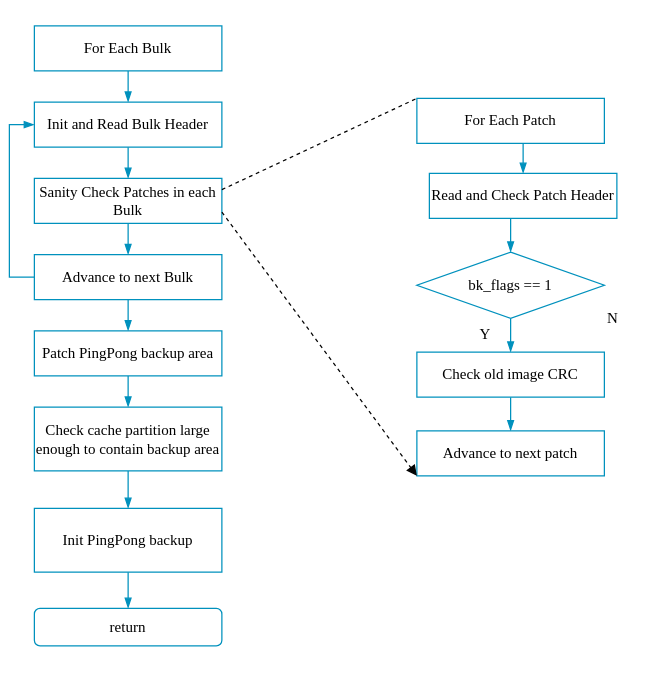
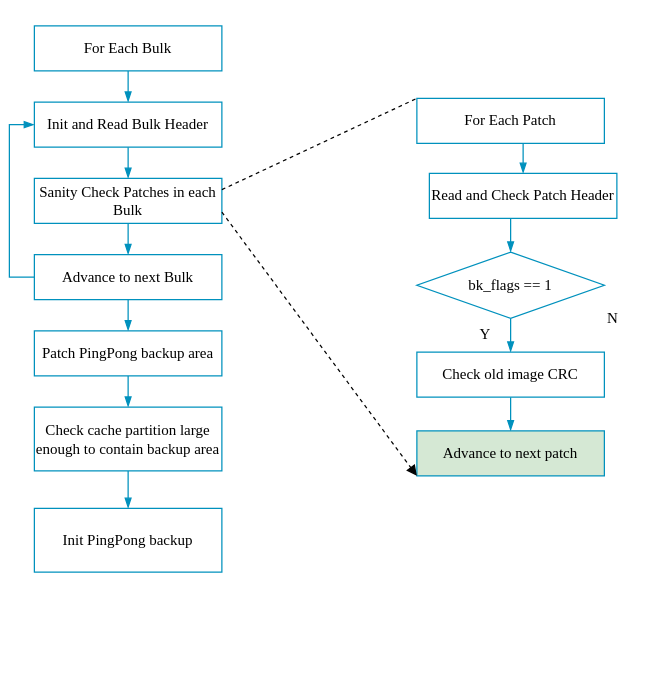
  <mxCell id="0" />
  <mxCell id="1" parent="0" />
  <mxCell id="2" style="edgeStyle=orthogonalEdgeStyle;rounded=0;orthogonalLoop=1;jettySize=auto;html=1;exitX=0.5;exitY=1;exitDx=0;exitDy=0;entryX=0.5;entryY=0;entryDx=0;entryDy=0;endArrow=blockThin;endFill=1;strokeColor=#0091BD;fontFamily=Gill Sans Nova;fontSize=12;fontColor=#4D4D4D;" parent="1" source="3" target="5" edge="1"><mxGeometry relative="1" as="geometry" /></mxCell>
  <mxCell id="3" value="For Each Bulk" style="rounded=0;whiteSpace=wrap;html=1;strokeColor=#0091bd;fontFamily=Gill Sans Nova;" parent="1" vertex="1"><mxGeometry x="20" y="20" width="150" height="36" as="geometry" /></mxCell>
  <mxCell id="4" style="edgeStyle=orthogonalEdgeStyle;rounded=0;orthogonalLoop=1;jettySize=auto;html=1;exitX=0.5;exitY=1;exitDx=0;exitDy=0;endArrow=blockThin;endFill=1;strokeColor=#0091BD;fontFamily=Gill Sans Nova;fontSize=12;fontColor=#4D4D4D;" parent="1" source="5" target="7" edge="1"><mxGeometry relative="1" as="geometry" /></mxCell>
  <mxCell id="5" value="Init and Read Bulk Header" style="rounded=0;whiteSpace=wrap;html=1;strokeColor=#0091bd;fontFamily=Gill Sans Nova;labelBackgroundColor=none;fontStyle=0" parent="1" vertex="1"><mxGeometry x="20" y="81" width="150" height="36" as="geometry" /></mxCell>
  <mxCell id="6" style="edgeStyle=orthogonalEdgeStyle;rounded=0;orthogonalLoop=1;jettySize=auto;html=1;exitX=0.5;exitY=1;exitDx=0;exitDy=0;entryX=0.5;entryY=0;entryDx=0;entryDy=0;endArrow=blockThin;endFill=1;strokeColor=#0091BD;fontFamily=Gill Sans Nova;fontSize=12;fontColor=#4D4D4D;" parent="1" source="7" target="10" edge="1"><mxGeometry relative="1" as="geometry" /></mxCell>
  <mxCell id="7" value="Sanity Check Patches in each Bulk" style="rounded=0;whiteSpace=wrap;html=1;strokeColor=#0091bd;fontFamily=Gill Sans Nova;labelBackgroundColor=none;fontStyle=0" parent="1" vertex="1"><mxGeometry x="20" y="142" width="150" height="36" as="geometry" /></mxCell>
  <mxCell id="8" style="edgeStyle=orthogonalEdgeStyle;rounded=0;orthogonalLoop=1;jettySize=auto;html=1;exitX=0;exitY=0.5;exitDx=0;exitDy=0;entryX=0;entryY=0.5;entryDx=0;entryDy=0;fontFamily=Gill Sans Nova;fontSize=12;fontColor=#4D4D4D;strokeColor=#0091BD;endArrow=blockThin;endFill=1;" parent="1" source="10" target="5" edge="1"><mxGeometry relative="1" as="geometry" /></mxCell>
  <mxCell id="9" style="edgeStyle=orthogonalEdgeStyle;rounded=0;orthogonalLoop=1;jettySize=auto;html=1;exitX=0.5;exitY=1;exitDx=0;exitDy=0;endArrow=blockThin;endFill=1;strokeColor=#0091BD;fontFamily=Gill Sans Nova;fontSize=12;fontColor=#4D4D4D;" parent="1" source="10" target="12" edge="1"><mxGeometry relative="1" as="geometry" /></mxCell>
  <mxCell id="10" value="Advance to next Bulk" style="rounded=0;whiteSpace=wrap;html=1;strokeColor=#0091bd;fontFamily=Gill Sans Nova;labelBackgroundColor=none;fontStyle=0" parent="1" vertex="1"><mxGeometry x="20" y="203" width="150" height="36" as="geometry" /></mxCell>
  <mxCell id="11" style="edgeStyle=orthogonalEdgeStyle;rounded=0;orthogonalLoop=1;jettySize=auto;html=1;exitX=0.5;exitY=1;exitDx=0;exitDy=0;endArrow=blockThin;endFill=1;strokeColor=#0091BD;fontFamily=Gill Sans Nova;fontSize=12;fontColor=#4D4D4D;" parent="1" source="12" target="14" edge="1"><mxGeometry relative="1" as="geometry" /></mxCell>
  <mxCell id="12" value="Patch PingPong backup area" style="rounded=0;whiteSpace=wrap;html=1;strokeColor=#0091bd;fontFamily=Gill Sans Nova;labelBackgroundColor=none;fontStyle=0" parent="1" vertex="1"><mxGeometry x="20" y="264" width="150" height="36" as="geometry" /></mxCell>
  <mxCell id="13" style="edgeStyle=orthogonalEdgeStyle;rounded=0;orthogonalLoop=1;jettySize=auto;html=1;exitX=0.5;exitY=1;exitDx=0;exitDy=0;endArrow=blockThin;endFill=1;strokeColor=#0091BD;fontFamily=Gill Sans Nova;fontSize=12;fontColor=#4D4D4D;" parent="1" source="14" target="16" edge="1"><mxGeometry relative="1" as="geometry" /></mxCell>
  <mxCell id="14" value="Check cache partition large enough to contain backup area" style="rounded=0;whiteSpace=wrap;html=1;strokeColor=#0091bd;fontFamily=Gill Sans Nova;labelBackgroundColor=none;fontStyle=0;fontSize=12;" parent="1" vertex="1"><mxGeometry x="20" y="325" width="150" height="51" as="geometry" /></mxCell>
- <mxCell id="15" style="edgeStyle=orthogonalEdgeStyle;rounded=0;orthogonalLoop=1;jettySize=auto;html=1;exitX=0.5;exitY=1;exitDx=0;exitDy=0;endArrow=blockThin;endFill=1;strokeColor=#0091BD;fontFamily=Gill Sans Nova;fontSize=12;fontColor=#4D4D4D;" parent="1" source="16" target="17" edge="1"><mxGeometry relative="1" as="geometry" /></mxCell>
  <mxCell id="16" value="Init PingPong backup" style="rounded=0;whiteSpace=wrap;html=1;strokeColor=#0091bd;fontFamily=Gill Sans Nova;labelBackgroundColor=none;fontStyle=0;fontSize=12;" parent="1" vertex="1"><mxGeometry x="20" y="406" width="150" height="51" as="geometry" /></mxCell>
- <mxCell id="17" value="return" style="rounded=1;whiteSpace=wrap;html=1;labelBackgroundColor=none;strokeColor=#0091bd;fontFamily=Gill Sans Nova;fontSize=12;" parent="1" vertex="1"><mxGeometry x="20" y="486" width="150" height="30" as="geometry" /></mxCell>
  <mxCell id="18" style="edgeStyle=orthogonalEdgeStyle;rounded=0;orthogonalLoop=1;jettySize=auto;html=1;exitX=0.5;exitY=1;exitDx=0;exitDy=0;entryX=0.5;entryY=0;entryDx=0;entryDy=0;endArrow=blockThin;endFill=1;strokeColor=#0091BD;fontFamily=Gill Sans Nova;fontSize=12;fontColor=#030303;" parent="1" source="19" target="25" edge="1"><mxGeometry relative="1" as="geometry" /></mxCell>
  <mxCell id="19" value="For Each Patch" style="rounded=0;whiteSpace=wrap;html=1;strokeColor=#0091bd;fontFamily=Gill Sans Nova;labelBackgroundColor=none;fontStyle=0" parent="1" vertex="1"><mxGeometry x="326" y="78" width="150" height="36" as="geometry" /></mxCell>
  <mxCell id="20" style="edgeStyle=orthogonalEdgeStyle;rounded=0;orthogonalLoop=1;jettySize=auto;html=1;exitX=0.5;exitY=1;exitDx=0;exitDy=0;entryX=0.5;entryY=0;entryDx=0;entryDy=0;endArrow=blockThin;endFill=1;strokeColor=#0091BD;fontFamily=Gill Sans Nova;fontSize=12;fontColor=#030303;" parent="1" source="21" target="23" edge="1"><mxGeometry relative="1" as="geometry" /></mxCell>
  <mxCell id="21" value="bk_flags == 1" style="rhombus;whiteSpace=wrap;html=1;labelBackgroundColor=none;strokeColor=#0091bd;fontFamily=Gill Sans Nova;fontSize=12;fontColor=#030303;" parent="1" vertex="1"><mxGeometry x="326" y="201" width="150" height="53" as="geometry" /></mxCell>
  <mxCell id="22" style="edgeStyle=orthogonalEdgeStyle;rounded=0;orthogonalLoop=1;jettySize=auto;html=1;exitX=0.5;exitY=1;exitDx=0;exitDy=0;entryX=0.5;entryY=0;entryDx=0;entryDy=0;endArrow=blockThin;endFill=1;strokeColor=#0091BD;fontFamily=Gill Sans Nova;fontSize=12;fontColor=#030303;" parent="1" source="23" target="26" edge="1"><mxGeometry relative="1" as="geometry" /></mxCell>
  <mxCell id="23" value="Check old image CRC" style="rounded=0;whiteSpace=wrap;html=1;strokeColor=#0091bd;fontFamily=Gill Sans Nova;labelBackgroundColor=none;fontStyle=0" parent="1" vertex="1"><mxGeometry x="326" y="281" width="150" height="36" as="geometry" /></mxCell>
  <mxCell id="24" style="edgeStyle=orthogonalEdgeStyle;rounded=0;orthogonalLoop=1;jettySize=auto;html=1;exitX=0.5;exitY=1;exitDx=0;exitDy=0;entryX=0.5;entryY=0;entryDx=0;entryDy=0;endArrow=blockThin;endFill=1;strokeColor=#0091BD;fontFamily=Gill Sans Nova;fontSize=12;fontColor=#030303;" parent="1" source="25" target="21" edge="1"><mxGeometry relative="1" as="geometry" /></mxCell>
  <mxCell id="25" value="Read and Check Patch Header" style="rounded=0;whiteSpace=wrap;html=1;strokeColor=#0091bd;fontFamily=Gill Sans Nova;labelBackgroundColor=none;fontStyle=0" parent="1" vertex="1"><mxGeometry x="336" y="138" width="150" height="36" as="geometry" /></mxCell>
- <mxCell id="26" value="Advance to next patch" style="rounded=0;whiteSpace=wrap;html=1;strokeColor=#0091bd;fontFamily=Gill Sans Nova;labelBackgroundColor=none;fontStyle=0" parent="1" vertex="1"><mxGeometry x="326" y="344" width="150" height="36" as="geometry" /></mxCell>
+ <mxCell id="26" value="Advance to next patch" style="rounded=0;whiteSpace=wrap;html=1;strokeColor=#0091bd;fontFamily=Gill Sans Nova;labelBackgroundColor=none;fontStyle=0;fillColor=#d5e8d4;" parent="1" vertex="1"><mxGeometry x="326" y="344" width="150" height="36" as="geometry" /></mxCell>
  <mxCell id="27" value="N" style="text;html=1;strokeColor=none;fillColor=none;align=center;verticalAlign=middle;whiteSpace=wrap;rounded=0;labelBackgroundColor=none;fontFamily=Gill Sans Nova;fontSize=12;fontColor=#030303;" parent="1" vertex="1"><mxGeometry x="463" y="244" width="40" height="20" as="geometry" /></mxCell>
  <mxCell id="28" value="Y" style="text;html=1;strokeColor=none;fillColor=none;align=center;verticalAlign=middle;whiteSpace=wrap;rounded=0;labelBackgroundColor=none;fontFamily=Gill Sans Nova;fontSize=12;fontColor=#030303;" parent="1" vertex="1"><mxGeometry x="361" y="257" width="40" height="20" as="geometry" /></mxCell>
  <mxCell id="29" value="" style="endArrow=none;dashed=1;html=1;fontFamily=Gill Sans Nova;fontSize=12;fontColor=#030303;strokeColor=#030303;exitX=1;exitY=0.25;exitDx=0;exitDy=0;" parent="1" source="7" edge="1"><mxGeometry width="50" height="50" relative="1" as="geometry"><mxPoint x="192" y="162" as="sourcePoint" /><mxPoint x="326" y="78" as="targetPoint" /></mxGeometry></mxCell>
  <mxCell id="30" value="" style="endArrow=block;dashed=1;html=1;fontFamily=Gill Sans Nova;fontSize=12;fontColor=#030303;strokeColor=#030303;exitX=1;exitY=0.75;exitDx=0;exitDy=0;entryX=0;entryY=1;entryDx=0;entryDy=0;" parent="1" source="7" target="26" edge="1"><mxGeometry width="50" height="50" relative="1" as="geometry"><mxPoint x="180" y="178" as="sourcePoint" /><mxPoint x="314" y="380" as="targetPoint" /></mxGeometry></mxCell>
